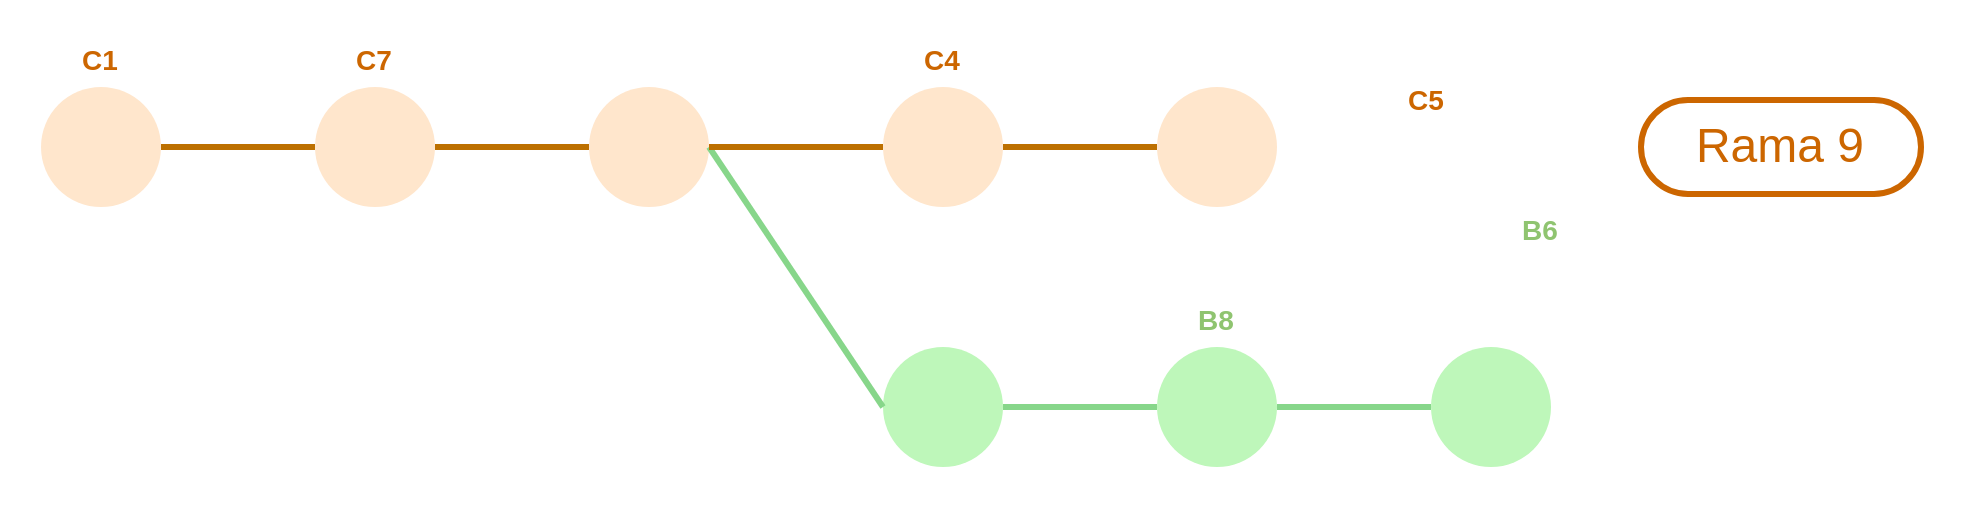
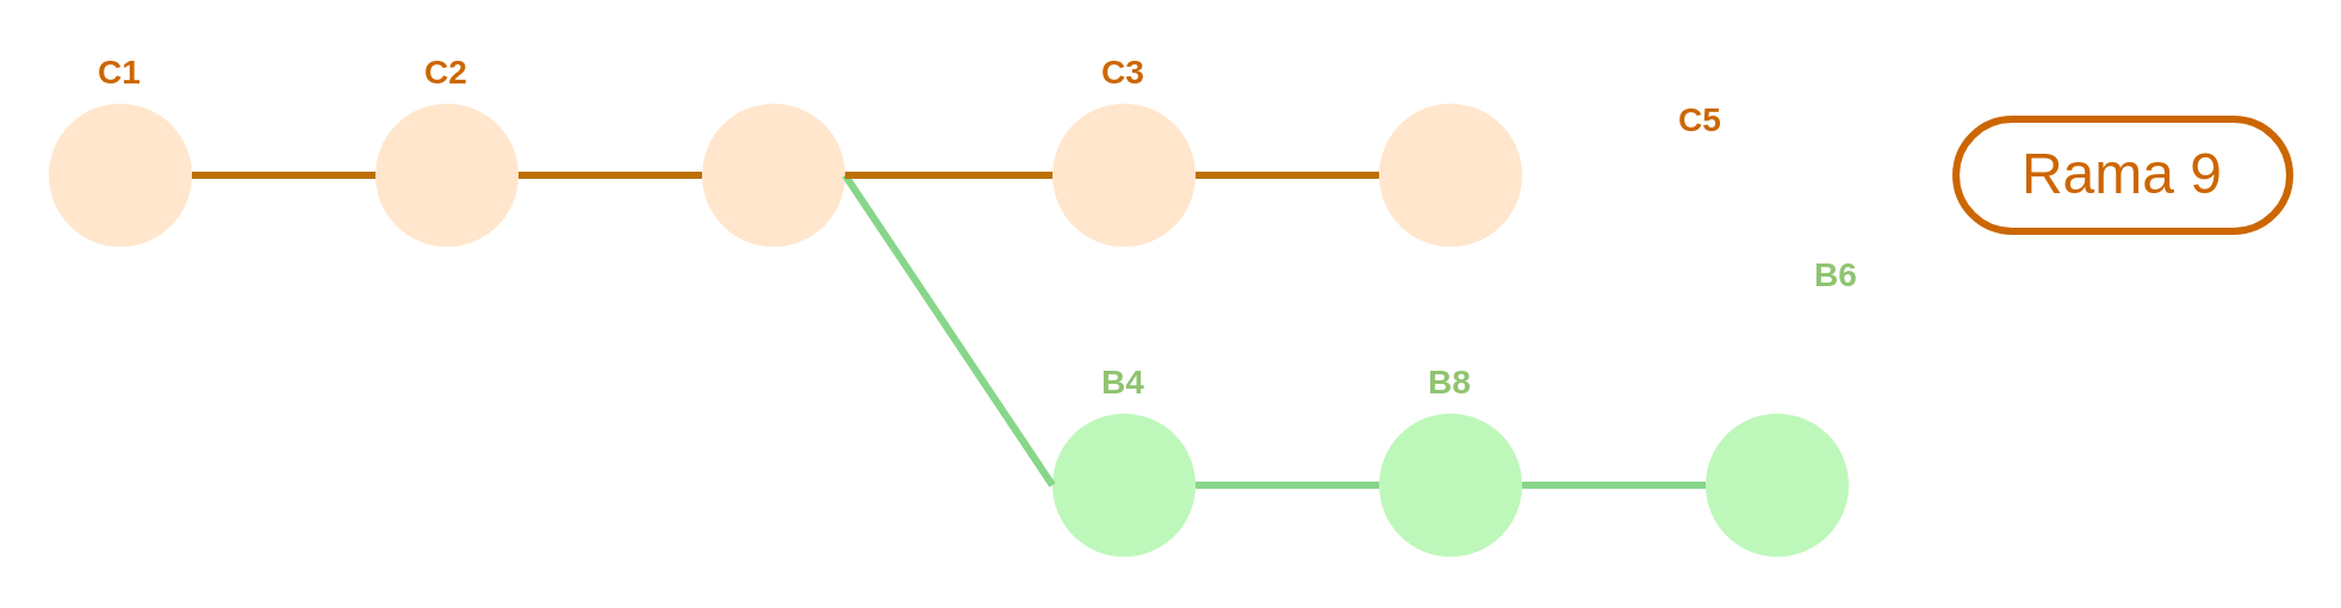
  <mxCell id="0" />
  <mxCell id="1" parent="0" />
  <mxCell id="2" value="" style="ellipse;whiteSpace=wrap;html=1;aspect=fixed;fillColor=#FFE6CC;strokeColor=none;" parent="1" vertex="1"><mxGeometry x="20" y="43" width="60" height="60" as="geometry" /></mxCell>
  <mxCell id="3" value="" style="ellipse;whiteSpace=wrap;html=1;aspect=fixed;fillColor=#FFE6CC;strokeColor=none;" parent="1" vertex="1"><mxGeometry x="157" y="43" width="60" height="60" as="geometry" /></mxCell>
  <mxCell id="4" value="" style="endArrow=none;html=1;entryX=1;entryY=0.5;entryDx=0;entryDy=0;exitX=0;exitY=0.5;exitDx=0;exitDy=0;endFill=0;fillColor=#f0a30a;strokeColor=#BD7000;strokeWidth=3;" parent="1" source="3" target="2" edge="1"><mxGeometry width="50" height="50" relative="1" as="geometry"><mxPoint x="20" y="193" as="sourcePoint" /><mxPoint x="70" y="143" as="targetPoint" /></mxGeometry></mxCell>
  <mxCell id="5" value="C1" style="text;html=1;strokeColor=none;fillColor=none;align=center;verticalAlign=middle;whiteSpace=wrap;rounded=0;fontStyle=1;fontSize=14;fontColor=#CC6600;" parent="1" vertex="1"><mxGeometry x="30" y="20" width="40" height="20" as="geometry" /></mxCell>
- <mxCell id="6" value="C7" style="text;html=1;strokeColor=none;fillColor=none;align=center;verticalAlign=middle;whiteSpace=wrap;rounded=0;fontStyle=1;fontSize=14;fontColor=#CC6600;" parent="1" vertex="1"><mxGeometry x="167" y="20" width="40" height="20" as="geometry" /></mxCell>
+ <mxCell id="6" value="C2" style="text;html=1;strokeColor=none;fillColor=none;align=center;verticalAlign=middle;whiteSpace=wrap;rounded=0;fontStyle=1;fontSize=14;fontColor=#CC6600;" parent="1" vertex="1"><mxGeometry x="167" y="20" width="40" height="20" as="geometry" /></mxCell>
  <mxCell id="7" value="" style="ellipse;whiteSpace=wrap;html=1;aspect=fixed;fillColor=#FFE6CC;strokeColor=none;" parent="1" vertex="1"><mxGeometry x="294" y="43" width="60" height="60" as="geometry" /></mxCell>
  <mxCell id="8" value="" style="endArrow=none;html=1;entryX=1;entryY=0.5;entryDx=0;entryDy=0;exitX=0;exitY=0.5;exitDx=0;exitDy=0;endFill=0;fillColor=#f0a30a;strokeColor=#BD7000;strokeWidth=3;" parent="1" source="7" edge="1"><mxGeometry width="50" height="50" relative="1" as="geometry"><mxPoint x="157" y="193" as="sourcePoint" /><mxPoint x="217" y="73" as="targetPoint" /></mxGeometry></mxCell>
  <mxCell id="9" value="" style="ellipse;whiteSpace=wrap;html=1;aspect=fixed;fillColor=#BEF7BA;strokeColor=none;" parent="1" vertex="1"><mxGeometry x="441" y="173" width="60" height="60" as="geometry" /></mxCell>
+ <mxCell id="10" value="B4" style="text;html=1;strokeColor=none;fillColor=none;align=center;verticalAlign=middle;whiteSpace=wrap;rounded=0;fontStyle=1;fontSize=14;fontColor=#8FC470;" parent="1" vertex="1"><mxGeometry x="451" y="150" width="40" height="20" as="geometry" /></mxCell>
  <mxCell id="11" value="" style="ellipse;whiteSpace=wrap;html=1;aspect=fixed;fillColor=#BEF7BA;strokeColor=none;" parent="1" vertex="1"><mxGeometry x="578" y="173" width="60" height="60" as="geometry" /></mxCell>
  <mxCell id="12" value="" style="endArrow=none;html=1;entryX=1;entryY=0.5;entryDx=0;entryDy=0;exitX=0;exitY=0.5;exitDx=0;exitDy=0;endFill=0;fillColor=#f0a30a;strokeColor=#87D68A;strokeWidth=3;" parent="1" source="11" edge="1"><mxGeometry width="50" height="50" relative="1" as="geometry"><mxPoint x="441" y="323" as="sourcePoint" /><mxPoint x="501" y="203" as="targetPoint" /></mxGeometry></mxCell>
  <mxCell id="13" value="B8" style="text;html=1;strokeColor=none;fillColor=none;align=center;verticalAlign=middle;whiteSpace=wrap;rounded=0;fontStyle=1;fontSize=14;fontColor=#8FC470;" parent="1" vertex="1"><mxGeometry x="588" y="150" width="40" height="20" as="geometry" /></mxCell>
  <mxCell id="14" value="" style="endArrow=none;html=1;entryX=1;entryY=0.5;entryDx=0;entryDy=0;exitX=0;exitY=0.5;exitDx=0;exitDy=0;endFill=0;fillColor=#f0a30a;strokeColor=#87D68A;strokeWidth=3;" parent="1" source="9" target="7" edge="1"><mxGeometry width="50" height="50" relative="1" as="geometry"><mxPoint x="588" y="283" as="sourcePoint" /><mxPoint x="511" y="283" as="targetPoint" /></mxGeometry></mxCell>
  <mxCell id="15" value="" style="ellipse;whiteSpace=wrap;html=1;aspect=fixed;fillColor=#BEF7BA;strokeColor=none;" parent="1" vertex="1"><mxGeometry x="715" y="173" width="60" height="60" as="geometry" /></mxCell>
  <mxCell id="16" value="" style="endArrow=none;html=1;entryX=1;entryY=0.5;entryDx=0;entryDy=0;exitX=0;exitY=0.5;exitDx=0;exitDy=0;endFill=0;fillColor=#f0a30a;strokeColor=#87D68A;strokeWidth=3;" parent="1" source="15" edge="1"><mxGeometry width="50" height="50" relative="1" as="geometry"><mxPoint x="578" y="323" as="sourcePoint" /><mxPoint x="638" y="203" as="targetPoint" /></mxGeometry></mxCell>
  <mxCell id="17" value="B6" style="text;html=1;strokeColor=none;fillColor=none;align=center;verticalAlign=middle;whiteSpace=wrap;rounded=0;fontStyle=1;fontSize=14;fontColor=#8FC470;" parent="1" vertex="1"><mxGeometry x="750" y="105" width="40" height="20" as="geometry" /></mxCell>
  <mxCell id="18" value="" style="ellipse;whiteSpace=wrap;html=1;aspect=fixed;fillColor=#FFE6CC;strokeColor=none;" parent="1" vertex="1"><mxGeometry x="441" y="43" width="60" height="60" as="geometry" /></mxCell>
  <mxCell id="19" value="" style="endArrow=none;html=1;entryX=1;entryY=0.5;entryDx=0;entryDy=0;exitX=0;exitY=0.5;exitDx=0;exitDy=0;endFill=0;fillColor=#f0a30a;strokeColor=#BD7000;strokeWidth=3;" parent="1" source="18" target="7" edge="1"><mxGeometry width="50" height="50" relative="1" as="geometry"><mxPoint x="304" y="193" as="sourcePoint" /><mxPoint x="364" y="73" as="targetPoint" /></mxGeometry></mxCell>
- <mxCell id="20" value="C4" style="text;html=1;strokeColor=none;fillColor=none;align=center;verticalAlign=middle;whiteSpace=wrap;rounded=0;fontStyle=1;fontSize=14;fontColor=#CC6600;" parent="1" vertex="1"><mxGeometry x="451" y="20" width="40" height="20" as="geometry" /></mxCell>
+ <mxCell id="20" value="C3" style="text;html=1;strokeColor=none;fillColor=none;align=center;verticalAlign=middle;whiteSpace=wrap;rounded=0;fontStyle=1;fontSize=14;fontColor=#CC6600;" parent="1" vertex="1"><mxGeometry x="451" y="20" width="40" height="20" as="geometry" /></mxCell>
  <mxCell id="21" value="" style="ellipse;whiteSpace=wrap;html=1;aspect=fixed;fillColor=#FFE6CC;strokeColor=none;" parent="1" vertex="1"><mxGeometry x="578" y="43" width="60" height="60" as="geometry" /></mxCell>
  <mxCell id="22" value="" style="endArrow=none;html=1;entryX=1;entryY=0.5;entryDx=0;entryDy=0;exitX=0;exitY=0.5;exitDx=0;exitDy=0;endFill=0;fillColor=#f0a30a;strokeColor=#BD7000;strokeWidth=3;" parent="1" source="21" edge="1"><mxGeometry width="50" height="50" relative="1" as="geometry"><mxPoint x="441" y="193" as="sourcePoint" /><mxPoint x="501" y="73" as="targetPoint" /></mxGeometry></mxCell>
  <mxCell id="23" value="C5" style="text;html=1;strokeColor=none;fillColor=none;align=center;verticalAlign=middle;whiteSpace=wrap;rounded=0;fontStyle=1;fontSize=14;fontColor=#CC6600;" parent="1" vertex="1"><mxGeometry x="693" y="40" width="40" height="20" as="geometry" /></mxCell>
  <mxCell id="24" value="Rama 9" style="text;html=1;strokeColor=#CC6600;fillColor=none;align=center;verticalAlign=middle;whiteSpace=wrap;rounded=1;fontSize=24;fontColor=#CC6600;perimeterSpacing=20;spacing=20;arcSize=50;strokeWidth=3;" parent="1" vertex="1"><mxGeometry x="820" y="49.5" width="140" height="47" as="geometry" /></mxCell>
